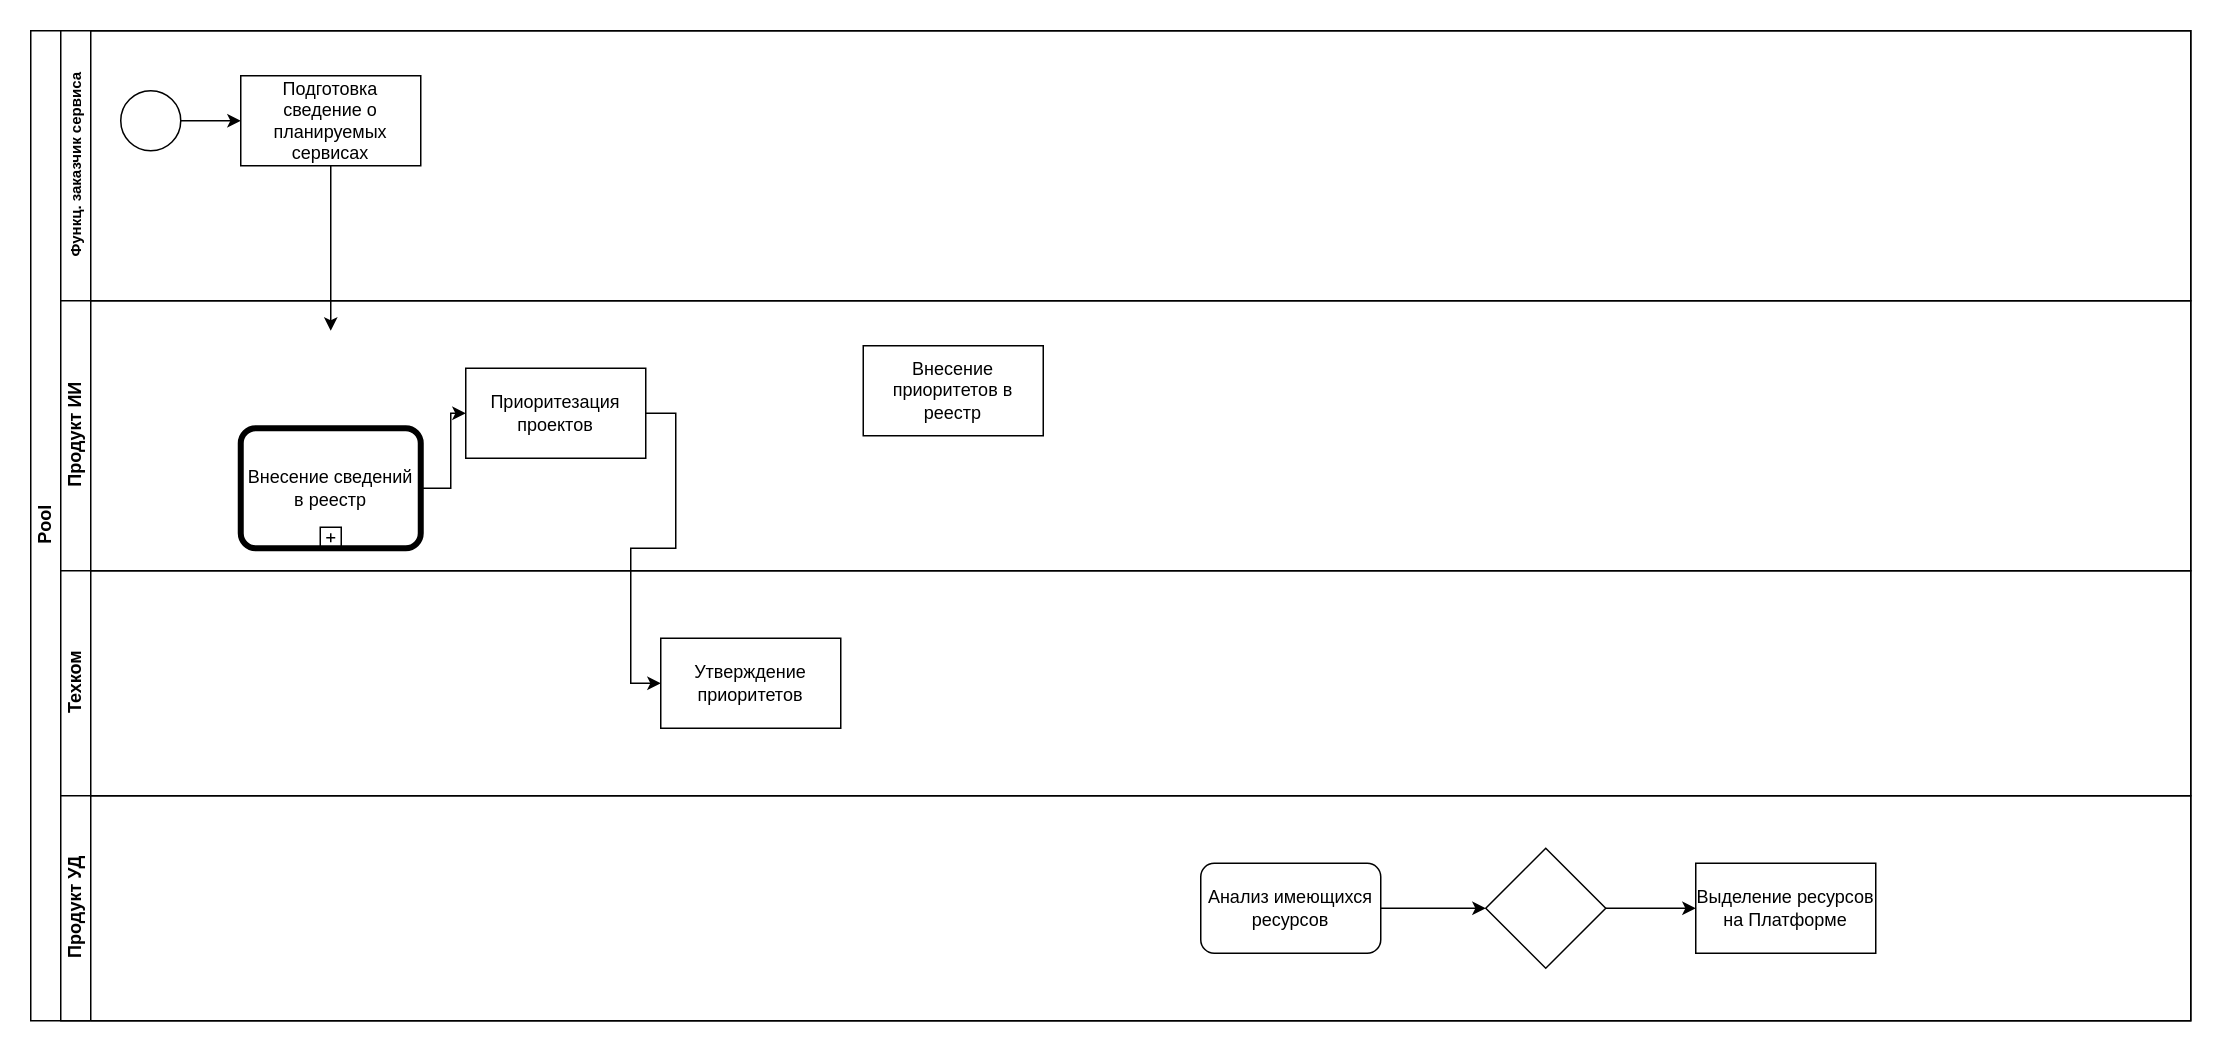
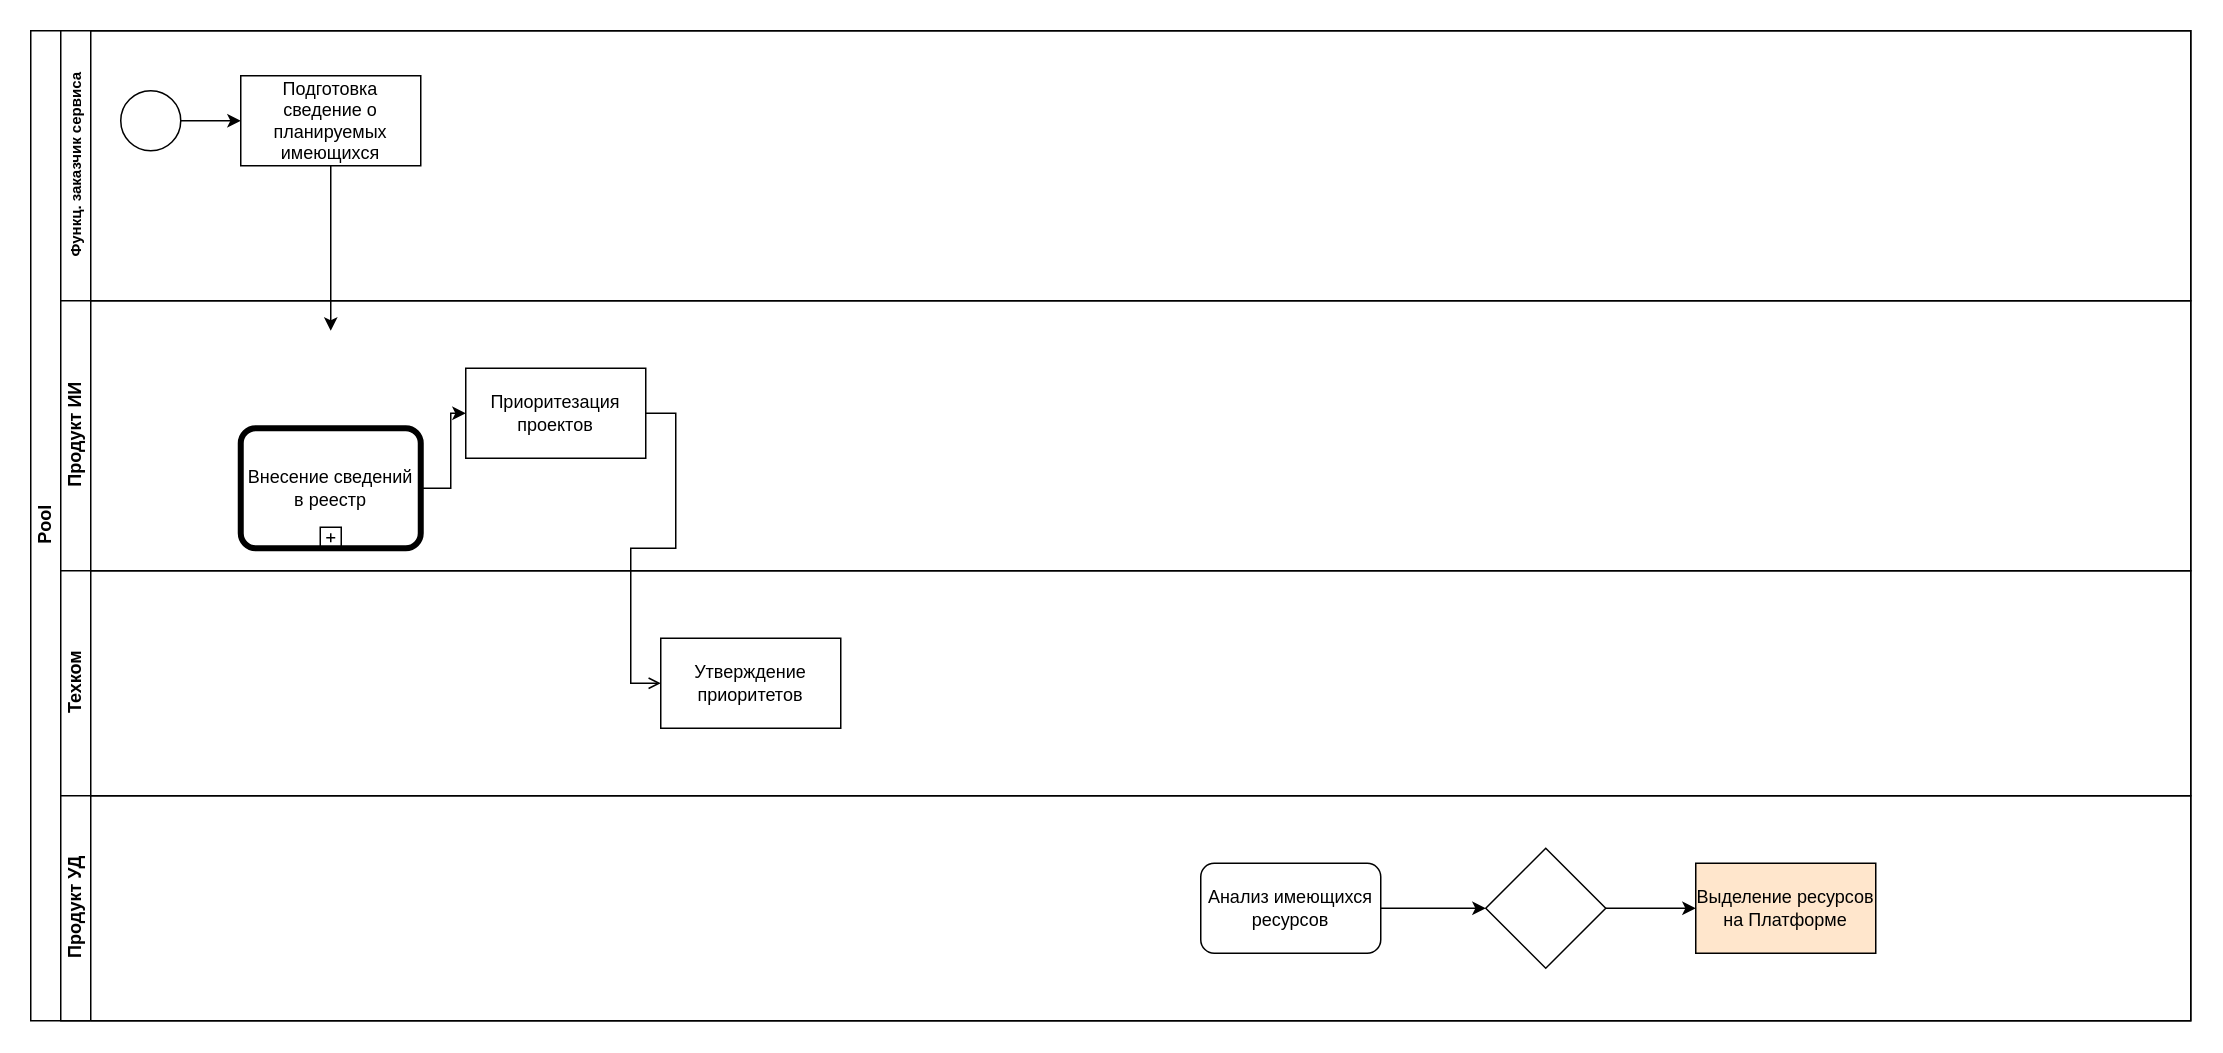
  <mxCell id="0" />
  <mxCell id="1" parent="0" />
  <mxCell id="2" value="Pool" style="swimlane;html=1;childLayout=stackLayout;resizeParent=1;resizeParentMax=0;horizontal=0;startSize=20;horizontalStack=0;" parent="1" vertex="1"><mxGeometry x="20" y="20" width="1440" height="660" as="geometry"><mxRectangle x="40" y="120" width="40" height="50" as="alternateBounds" /></mxGeometry></mxCell>
  <mxCell id="3" value="&lt;font style=&quot;font-size: 10px;&quot;&gt;Функц. заказчик сервиса&lt;/font&gt;" style="swimlane;html=1;startSize=20;horizontal=0;" parent="2" vertex="1"><mxGeometry x="20" width="1420" height="180" as="geometry" /></mxCell>
  <mxCell id="4" value="" style="edgeStyle=orthogonalEdgeStyle;rounded=0;orthogonalLoop=1;jettySize=auto;html=1;" edge="1" parent="3" source="5" target="6"><mxGeometry relative="1" as="geometry" /></mxCell>
  <mxCell id="5" value="" style="ellipse;whiteSpace=wrap;html=1;" parent="3" vertex="1"><mxGeometry x="40" y="40" width="40" height="40" as="geometry" /></mxCell>
- <mxCell id="6" value="Подготовка сведение о планируемых сервисах" style="whiteSpace=wrap;html=1;" vertex="1" parent="3"><mxGeometry x="120" y="30" width="120" height="60" as="geometry" /></mxCell>
+ <mxCell id="6" value="Подготовка сведение о планируемых имеющихся" style="whiteSpace=wrap;html=1;" vertex="1" parent="3"><mxGeometry x="120" y="30" width="120" height="60" as="geometry" /></mxCell>
  <mxCell id="7" value="Продукт ИИ" style="swimlane;html=1;startSize=20;horizontal=0;" parent="2" vertex="1"><mxGeometry x="20" y="180" width="1420" height="180" as="geometry" /></mxCell>
  <mxCell id="8" value="Приоритезация проектов" style="whiteSpace=wrap;html=1;" vertex="1" parent="7"><mxGeometry x="270" y="45" width="120" height="60" as="geometry" /></mxCell>
  <mxCell id="9" style="edgeStyle=orthogonalEdgeStyle;rounded=0;orthogonalLoop=1;jettySize=auto;html=1;entryX=0;entryY=0.5;entryDx=0;entryDy=0;" edge="1" parent="7" source="10" target="8"><mxGeometry relative="1" as="geometry" /></mxCell>
  <mxCell id="10" value="Внесение сведений в реестр" style="points=[[0.25,0,0],[0.5,0,0],[0.75,0,0],[1,0.25,0],[1,0.5,0],[1,0.75,0],[0.75,1,0],[0.5,1,0],[0.25,1,0],[0,0.75,0],[0,0.5,0],[0,0.25,0]];shape=mxgraph.bpmn.task;whiteSpace=wrap;rectStyle=rounded;size=10;html=1;container=1;expand=0;collapsible=0;bpmnShapeType=call;isLoopSub=1;strokeWidth=1;" vertex="1" parent="7"><mxGeometry x="120" y="85" width="120" height="80" as="geometry" /></mxCell>
- <mxCell id="11" value="Внесение приоритетов в реестр" style="whiteSpace=wrap;html=1;" vertex="1" parent="7"><mxGeometry x="535" y="30" width="120" height="60" as="geometry" /></mxCell>
  <mxCell id="12" value="Техком" style="swimlane;html=1;startSize=20;horizontal=0;" parent="2" vertex="1"><mxGeometry x="20" y="360" width="1420" height="150" as="geometry"><mxRectangle x="20" y="410" width="760" height="30" as="alternateBounds" /></mxGeometry></mxCell>
  <mxCell id="13" value="Утверждение приоритетов" style="whiteSpace=wrap;html=1;" vertex="1" parent="12"><mxGeometry x="400" y="45" width="120" height="60" as="geometry" /></mxCell>
  <mxCell id="14" value="Продукт УД" style="swimlane;html=1;startSize=20;horizontal=0;" vertex="1" parent="2"><mxGeometry x="20" y="510" width="1420" height="150" as="geometry"><mxRectangle x="20" y="410" width="760" height="30" as="alternateBounds" /></mxGeometry></mxCell>
  <mxCell id="15" value="" style="edgeStyle=orthogonalEdgeStyle;rounded=0;orthogonalLoop=1;jettySize=auto;html=1;" edge="1" parent="14" source="16" target="18"><mxGeometry relative="1" as="geometry" /></mxCell>
  <mxCell id="16" value="Анализ имеющихся ресурсов" style="whiteSpace=wrap;html=1;rounded=1;" vertex="1" parent="14"><mxGeometry x="760" y="45" width="120" height="60" as="geometry" /></mxCell>
  <mxCell id="17" value="" style="edgeStyle=orthogonalEdgeStyle;rounded=0;orthogonalLoop=1;jettySize=auto;html=1;" edge="1" parent="14" source="18" target="19"><mxGeometry relative="1" as="geometry" /></mxCell>
  <mxCell id="18" value="" style="rhombus;whiteSpace=wrap;html=1;" vertex="1" parent="14"><mxGeometry x="950" y="35" width="80" height="80" as="geometry" /></mxCell>
- <mxCell id="19" value="Выделение ресурсов на Платформе" style="whiteSpace=wrap;html=1;" vertex="1" parent="14"><mxGeometry x="1090" y="45" width="120" height="60" as="geometry" /></mxCell>
+ <mxCell id="19" value="Выделение ресурсов на Платформе" style="whiteSpace=wrap;html=1;fillColor=#ffe6cc;" vertex="1" parent="14"><mxGeometry x="1090" y="45" width="120" height="60" as="geometry" /></mxCell>
  <mxCell id="20" value="" style="edgeStyle=orthogonalEdgeStyle;rounded=0;orthogonalLoop=1;jettySize=auto;html=1;" edge="1" parent="2" source="6"><mxGeometry relative="1" as="geometry"><mxPoint x="200" y="200" as="targetPoint" /></mxGeometry></mxCell>
- <mxCell id="21" style="edgeStyle=orthogonalEdgeStyle;rounded=0;orthogonalLoop=1;jettySize=auto;html=1;entryX=0;entryY=0.5;entryDx=0;entryDy=0;" edge="1" parent="2" source="8" target="13"><mxGeometry relative="1" as="geometry"><mxPoint x="360" y="420" as="targetPoint" /></mxGeometry></mxCell>
+ <mxCell id="21" style="edgeStyle=orthogonalEdgeStyle;rounded=0;orthogonalLoop=1;jettySize=auto;html=1;entryX=0;entryY=0.5;entryDx=0;entryDy=0;endArrow=open;" edge="1" parent="2" source="8" target="13"><mxGeometry relative="1" as="geometry"><mxPoint x="360" y="420" as="targetPoint" /></mxGeometry></mxCell>
